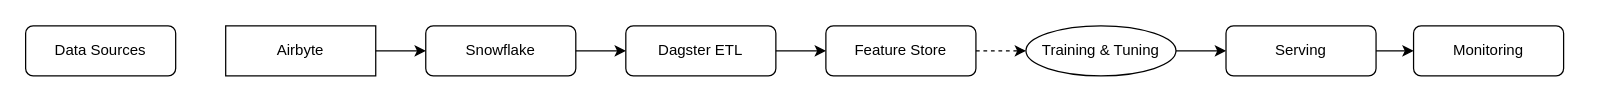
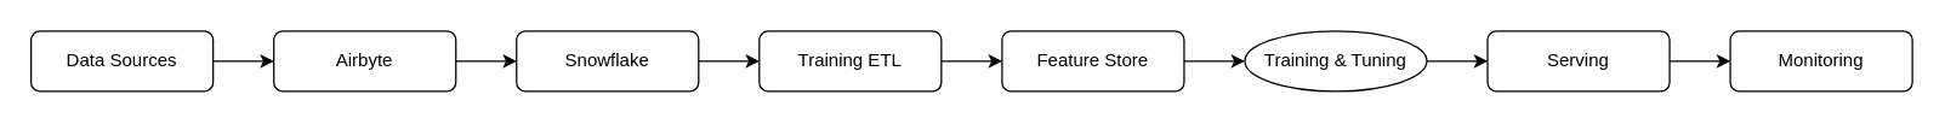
  <mxCell id="0" />
  <mxCell id="1" parent="0" />
  <mxCell id="2" value="Data Sources" style="rounded=1;whiteSpace=wrap;html=1;" vertex="1" parent="1"><mxGeometry x="20" y="20" width="120" height="40" as="geometry" /></mxCell>
- <mxCell id="3" value="Airbyte" style="whiteSpace=wrap;html=1;rounded=0;" vertex="1" parent="1"><mxGeometry x="180" y="20" width="120" height="40" as="geometry" /></mxCell>
+ <mxCell id="3" value="Airbyte" style="rounded=1;whiteSpace=wrap;html=1;" vertex="1" parent="1"><mxGeometry x="180" y="20" width="120" height="40" as="geometry" /></mxCell>
  <mxCell id="4" value="Snowflake" style="rounded=1;whiteSpace=wrap;html=1;" vertex="1" parent="1"><mxGeometry x="340" y="20" width="120" height="40" as="geometry" /></mxCell>
- <mxCell id="5" value="Dagster ETL" style="rounded=1;whiteSpace=wrap;html=1;" vertex="1" parent="1"><mxGeometry x="500" y="20" width="120" height="40" as="geometry" /></mxCell>
+ <mxCell id="5" value="Training ETL" style="rounded=1;whiteSpace=wrap;html=1;" vertex="1" parent="1"><mxGeometry x="500" y="20" width="120" height="40" as="geometry" /></mxCell>
  <mxCell id="6" value="Feature Store" style="rounded=1;whiteSpace=wrap;html=1;" vertex="1" parent="1"><mxGeometry x="660" y="20" width="120" height="40" as="geometry" /></mxCell>
  <mxCell id="7" value="Training &amp; Tuning" style="ellipse;whiteSpace=wrap;html=1;" vertex="1" parent="1"><mxGeometry x="820" y="20" width="120" height="40" as="geometry" /></mxCell>
  <mxCell id="8" value="Serving" style="rounded=1;whiteSpace=wrap;html=1;" vertex="1" parent="1"><mxGeometry x="980" y="20" width="120" height="40" as="geometry" /></mxCell>
- <mxCell id="9" value="Monitoring" style="rounded=1;whiteSpace=wrap;html=1;" vertex="1" parent="1"><mxGeometry x="1130" y="20" width="120" height="40" as="geometry" /></mxCell>
+ <mxCell id="9" value="Monitoring" style="rounded=1;whiteSpace=wrap;html=1;" vertex="1" parent="1"><mxGeometry x="1140" y="20" width="120" height="40" as="geometry" /></mxCell>
+ <mxCell id="10" style="edgeStyle=orthogonalEdgeStyle;rounded=0;orthogonalLoop=1;jettySize=auto;html=1;" edge="1" parent="1" source="2" target="3"><mxGeometry relative="1" as="geometry" /></mxCell>
  <mxCell id="11" style="edgeStyle=orthogonalEdgeStyle;rounded=0;orthogonalLoop=1;jettySize=auto;html=1;" edge="1" parent="1" source="3" target="4"><mxGeometry relative="1" as="geometry" /></mxCell>
  <mxCell id="12" style="edgeStyle=orthogonalEdgeStyle;rounded=0;orthogonalLoop=1;jettySize=auto;html=1;" edge="1" parent="1" source="4" target="5"><mxGeometry relative="1" as="geometry" /></mxCell>
  <mxCell id="13" style="edgeStyle=orthogonalEdgeStyle;rounded=0;orthogonalLoop=1;jettySize=auto;html=1;" edge="1" parent="1" source="5" target="6"><mxGeometry relative="1" as="geometry" /></mxCell>
- <mxCell id="14" style="edgeStyle=orthogonalEdgeStyle;rounded=0;orthogonalLoop=1;jettySize=auto;html=1;dashed=1;" edge="1" parent="1" source="6" target="7"><mxGeometry relative="1" as="geometry" /></mxCell>
+ <mxCell id="14" style="edgeStyle=orthogonalEdgeStyle;rounded=0;orthogonalLoop=1;jettySize=auto;html=1;" edge="1" parent="1" source="6" target="7"><mxGeometry relative="1" as="geometry" /></mxCell>
  <mxCell id="15" style="edgeStyle=orthogonalEdgeStyle;rounded=0;orthogonalLoop=1;jettySize=auto;html=1;" edge="1" parent="1" source="7" target="8"><mxGeometry relative="1" as="geometry" /></mxCell>
  <mxCell id="16" style="edgeStyle=orthogonalEdgeStyle;rounded=0;orthogonalLoop=1;jettySize=auto;html=1;" edge="1" parent="1" source="8" target="9"><mxGeometry relative="1" as="geometry" /></mxCell>
